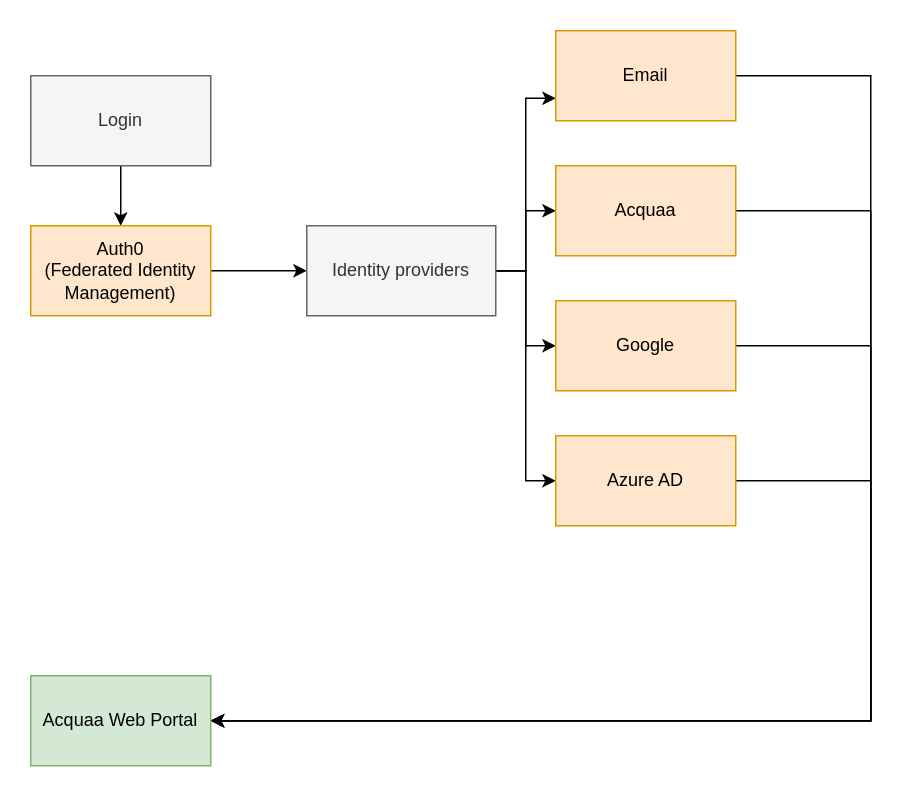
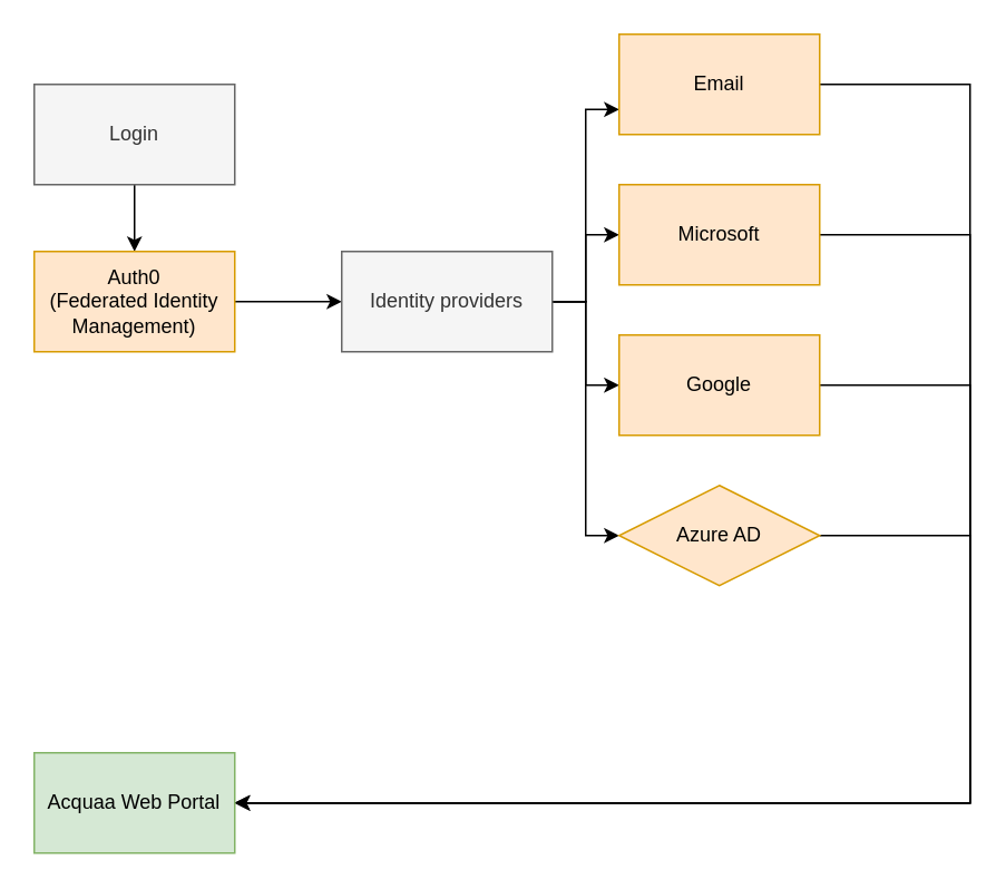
  <mxCell id="0" />
  <mxCell id="1" parent="0" />
  <mxCell id="2" value="" style="edgeStyle=orthogonalEdgeStyle;rounded=0;orthogonalLoop=1;jettySize=auto;html=1;" parent="1" source="3" target="5" edge="1"><mxGeometry relative="1" as="geometry" /></mxCell>
  <mxCell id="3" value="Login" style="rounded=0;whiteSpace=wrap;html=1;fillColor=#f5f5f5;fontColor=#333333;strokeColor=#666666;" parent="1" vertex="1"><mxGeometry x="20" y="50" width="120" height="60" as="geometry" /></mxCell>
  <mxCell id="4" value="" style="edgeStyle=orthogonalEdgeStyle;rounded=0;orthogonalLoop=1;jettySize=auto;html=1;" parent="1" source="5" target="10" edge="1"><mxGeometry relative="1" as="geometry" /></mxCell>
  <mxCell id="5" value="Auth0&lt;br&gt;(Federated Identity Management)" style="rounded=0;whiteSpace=wrap;html=1;fillColor=#ffe6cc;strokeColor=#d79b00;" parent="1" vertex="1"><mxGeometry x="20" y="150" width="120" height="60" as="geometry" /></mxCell>
  <mxCell id="6" style="edgeStyle=orthogonalEdgeStyle;rounded=0;orthogonalLoop=1;jettySize=auto;html=1;entryX=0;entryY=0.75;entryDx=0;entryDy=0;" parent="1" source="10" target="12" edge="1"><mxGeometry relative="1" as="geometry" /></mxCell>
  <mxCell id="7" style="edgeStyle=orthogonalEdgeStyle;rounded=0;orthogonalLoop=1;jettySize=auto;html=1;" parent="1" source="10" target="14" edge="1"><mxGeometry relative="1" as="geometry" /></mxCell>
  <mxCell id="8" style="edgeStyle=orthogonalEdgeStyle;rounded=0;orthogonalLoop=1;jettySize=auto;html=1;entryX=0;entryY=0.5;entryDx=0;entryDy=0;" parent="1" source="10" target="16" edge="1"><mxGeometry relative="1" as="geometry" /></mxCell>
  <mxCell id="9" style="edgeStyle=orthogonalEdgeStyle;rounded=0;orthogonalLoop=1;jettySize=auto;html=1;entryX=0;entryY=0.5;entryDx=0;entryDy=0;" parent="1" source="10" target="18" edge="1"><mxGeometry relative="1" as="geometry" /></mxCell>
  <mxCell id="10" value="Identity providers" style="rounded=0;whiteSpace=wrap;html=1;fillColor=#f5f5f5;fontColor=#333333;strokeColor=#666666;" parent="1" vertex="1"><mxGeometry x="204" y="150" width="126" height="60" as="geometry" /></mxCell>
  <mxCell id="11" style="edgeStyle=orthogonalEdgeStyle;rounded=0;orthogonalLoop=1;jettySize=auto;html=1;entryX=1;entryY=0.5;entryDx=0;entryDy=0;" parent="1" source="12" target="19" edge="1"><mxGeometry relative="1" as="geometry"><Array as="points"><mxPoint x="580" y="50" /><mxPoint x="580" y="480" /></Array></mxGeometry></mxCell>
  <mxCell id="12" value="Email" style="rounded=0;whiteSpace=wrap;html=1;fillColor=#ffe6cc;strokeColor=#d79b00;" parent="1" vertex="1"><mxGeometry x="370" y="20" width="120" height="60" as="geometry" /></mxCell>
  <mxCell id="13" style="edgeStyle=orthogonalEdgeStyle;rounded=0;orthogonalLoop=1;jettySize=auto;html=1;entryX=1;entryY=0.5;entryDx=0;entryDy=0;" parent="1" source="14" target="19" edge="1"><mxGeometry relative="1" as="geometry"><Array as="points"><mxPoint x="580" y="140" /><mxPoint x="580" y="480" /></Array></mxGeometry></mxCell>
- <mxCell id="14" value="Acquaa" style="rounded=0;whiteSpace=wrap;html=1;fillColor=#ffe6cc;strokeColor=#d79b00;" parent="1" vertex="1"><mxGeometry x="370" y="110" width="120" height="60" as="geometry" /></mxCell>
+ <mxCell id="14" value="Microsoft" style="rounded=0;whiteSpace=wrap;html=1;fillColor=#ffe6cc;strokeColor=#d79b00;" parent="1" vertex="1"><mxGeometry x="370" y="110" width="120" height="60" as="geometry" /></mxCell>
  <mxCell id="15" style="edgeStyle=orthogonalEdgeStyle;rounded=0;orthogonalLoop=1;jettySize=auto;html=1;" parent="1" source="16" edge="1"><mxGeometry relative="1" as="geometry"><mxPoint x="140" y="480" as="targetPoint" /><Array as="points"><mxPoint x="580" y="230" /><mxPoint x="580" y="480" /></Array></mxGeometry></mxCell>
  <mxCell id="16" value="Google" style="rounded=0;whiteSpace=wrap;html=1;fillColor=#ffe6cc;strokeColor=#d79b00;" parent="1" vertex="1"><mxGeometry x="370" y="200" width="120" height="60" as="geometry" /></mxCell>
  <mxCell id="17" style="edgeStyle=orthogonalEdgeStyle;rounded=0;orthogonalLoop=1;jettySize=auto;html=1;entryX=1;entryY=0.5;entryDx=0;entryDy=0;" parent="1" source="18" target="19" edge="1"><mxGeometry relative="1" as="geometry"><Array as="points"><mxPoint x="580" y="320" /><mxPoint x="580" y="480" /></Array></mxGeometry></mxCell>
- <mxCell id="18" value="Azure AD" style="rounded=0;whiteSpace=wrap;html=1;fillColor=#ffe6cc;strokeColor=#d79b00;" parent="1" vertex="1"><mxGeometry x="370" y="290" width="120" height="60" as="geometry" /></mxCell>
+ <mxCell id="18" value="Azure AD" style="rhombus;whiteSpace=wrap;html=1;fillColor=#ffe6cc;strokeColor=#d79b00;" parent="1" vertex="1"><mxGeometry x="370" y="290" width="120" height="60" as="geometry" /></mxCell>
  <mxCell id="19" value="Acquaa Web Portal" style="rounded=0;whiteSpace=wrap;html=1;fillColor=#d5e8d4;strokeColor=#82b366;" parent="1" vertex="1"><mxGeometry x="20" y="450" width="120" height="60" as="geometry" /></mxCell>
